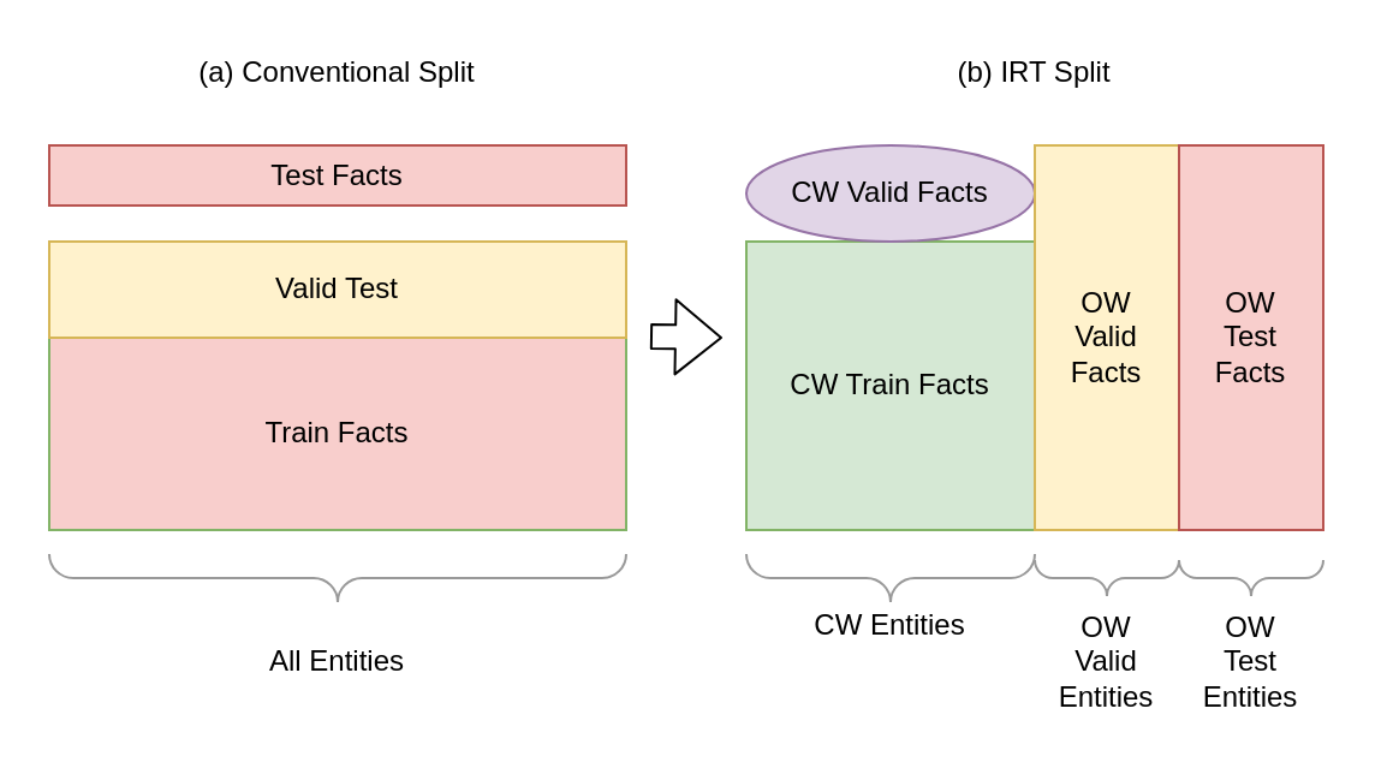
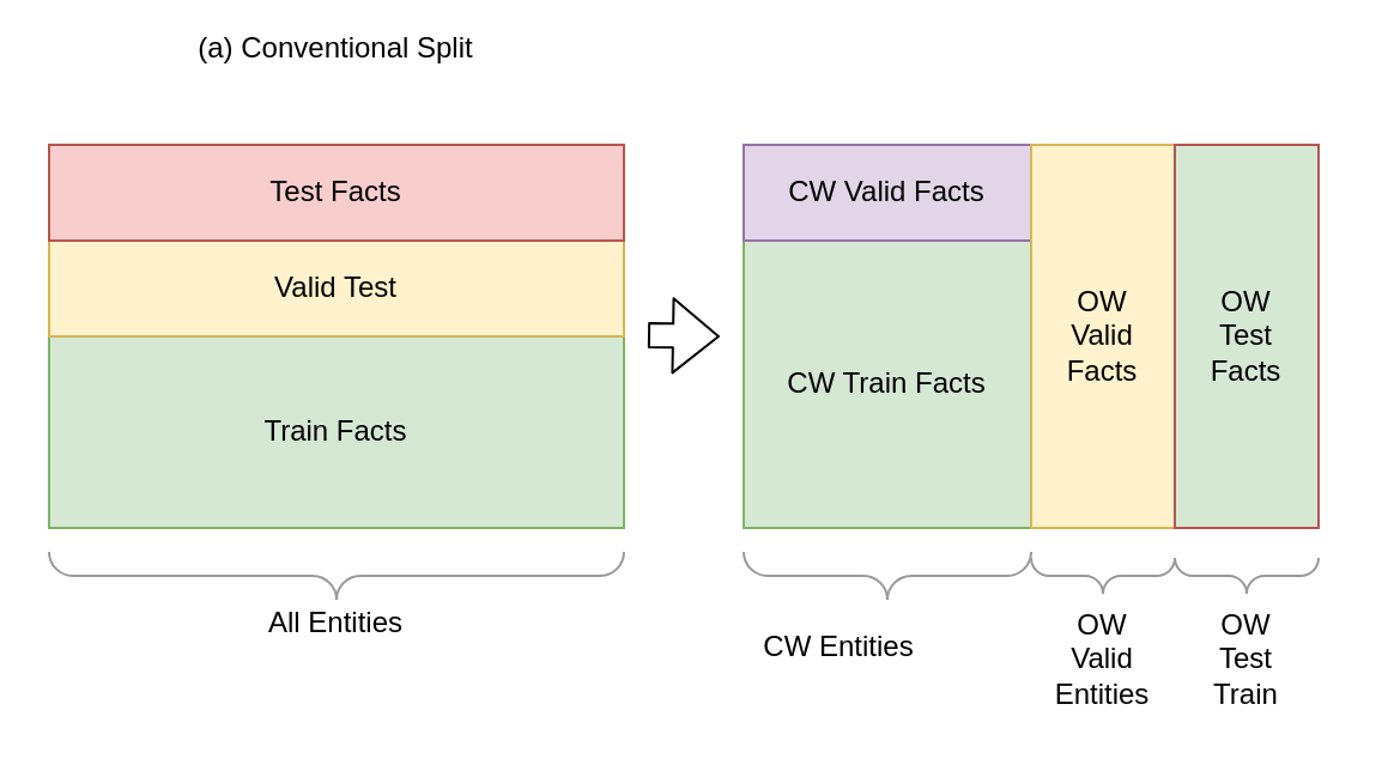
  <mxCell id="0" />
  <mxCell id="1" parent="0" />
  <mxCell id="2" value="CW Train Facts" style="rounded=0;whiteSpace=wrap;html=1;fillColor=#d5e8d4;strokeColor=#82b366;" parent="1" vertex="1"><mxGeometry x="310" y="100" width="120" height="120" as="geometry" /></mxCell>
- <mxCell id="3" value="Train Facts" style="rounded=0;whiteSpace=wrap;html=1;fillColor=#f8cecc;strokeColor=#82b366;" parent="1" vertex="1"><mxGeometry x="20" y="140" width="240" height="80" as="geometry" /></mxCell>
+ <mxCell id="3" value="Train Facts" style="rounded=0;whiteSpace=wrap;html=1;fillColor=#d5e8d4;strokeColor=#82b366;" parent="1" vertex="1"><mxGeometry x="20" y="140" width="240" height="80" as="geometry" /></mxCell>
  <mxCell id="4" value="Valid Test" style="rounded=0;whiteSpace=wrap;html=1;fillColor=#fff2cc;strokeColor=#d6b656;" parent="1" vertex="1"><mxGeometry x="20" y="100" width="240" height="40" as="geometry" /></mxCell>
  <mxCell id="5" value="" style="shape=flexArrow;endArrow=classic;html=1;" parent="1" edge="1"><mxGeometry width="50" height="50" relative="1" as="geometry"><mxPoint x="270" y="139.5" as="sourcePoint" /><mxPoint x="300" y="140" as="targetPoint" /></mxGeometry></mxCell>
  <mxCell id="6" value="" style="verticalLabelPosition=bottom;shadow=0;dashed=0;align=center;html=1;verticalAlign=top;strokeWidth=1;shape=mxgraph.mockup.markup.curlyBrace;strokeColor=#999999;rotation=-180;" parent="1" vertex="1"><mxGeometry x="20" y="230" width="240" height="20" as="geometry" /></mxCell>
- <mxCell id="7" value="All Entities" style="text;html=1;strokeColor=none;fillColor=none;align=center;verticalAlign=middle;whiteSpace=wrap;rounded=0;" parent="1" vertex="1"><mxGeometry x="100" y="265" width="80" height="20" as="geometry" /></mxCell>
+ <mxCell id="7" value="All Entities" style="text;html=1;strokeColor=none;fillColor=none;align=center;verticalAlign=middle;whiteSpace=wrap;rounded=0;" parent="1" vertex="1"><mxGeometry x="100" y="250" width="80" height="20" as="geometry" /></mxCell>
  <mxCell id="8" value="" style="verticalLabelPosition=bottom;shadow=0;dashed=0;align=center;html=1;verticalAlign=top;strokeWidth=1;shape=mxgraph.mockup.markup.curlyBrace;strokeColor=#999999;rotation=-180;" parent="1" vertex="1"><mxGeometry x="310" y="230" width="120" height="20" as="geometry" /></mxCell>
- <mxCell id="9" value="CW Entities" style="text;html=1;strokeColor=none;fillColor=none;align=center;verticalAlign=middle;whiteSpace=wrap;rounded=0;" parent="1" vertex="1"><mxGeometry x="330" y="250" width="80" height="20" as="geometry" /></mxCell>
+ <mxCell id="9" value="CW Entities" style="text;html=1;strokeColor=none;fillColor=none;align=center;verticalAlign=middle;whiteSpace=wrap;rounded=0;" parent="1" vertex="1"><mxGeometry x="310" y="260" width="80" height="20" as="geometry" /></mxCell>
  <mxCell id="10" value="" style="verticalLabelPosition=bottom;shadow=0;dashed=0;align=center;html=1;verticalAlign=top;strokeWidth=1;shape=mxgraph.mockup.markup.curlyBrace;strokeColor=#999999;rotation=-180;" parent="1" vertex="1"><mxGeometry x="430" y="230" width="60" height="20" as="geometry" /></mxCell>
  <mxCell id="11" value="OW&lt;br&gt;Valid&lt;br&gt;Entities" style="text;html=1;strokeColor=none;fillColor=none;align=center;verticalAlign=middle;whiteSpace=wrap;rounded=0;" parent="1" vertex="1"><mxGeometry x="420" y="250" width="80" height="50" as="geometry" /></mxCell>
  <mxCell id="12" value="" style="verticalLabelPosition=bottom;shadow=0;dashed=0;align=center;html=1;verticalAlign=top;strokeWidth=1;shape=mxgraph.mockup.markup.curlyBrace;strokeColor=#999999;rotation=-180;" parent="1" vertex="1"><mxGeometry x="490" y="230" width="60" height="20" as="geometry" /></mxCell>
- <mxCell id="13" value="OW&lt;br&gt;Test&lt;br&gt;Entities" style="text;html=1;strokeColor=none;fillColor=none;align=center;verticalAlign=middle;whiteSpace=wrap;rounded=0;" parent="1" vertex="1"><mxGeometry x="480" y="250" width="80" height="50" as="geometry" /></mxCell>
- <mxCell id="14" value="Test Facts" style="rounded=0;whiteSpace=wrap;html=1;fillColor=#f8cecc;strokeColor=#b85450;" parent="1" vertex="1"><mxGeometry x="20" y="60" width="240" height="25" as="geometry" /></mxCell>
- <mxCell id="15" value="CW Valid Facts" style="ellipse;whiteSpace=wrap;html=1;fillColor=#e1d5e7;strokeColor=#9673a6;" parent="1" vertex="1"><mxGeometry x="310" y="60" width="120" height="40" as="geometry" /></mxCell>
+ <mxCell id="13" value="OW&lt;br&gt;Test&lt;br&gt;Train" style="text;html=1;strokeColor=none;fillColor=none;align=center;verticalAlign=middle;whiteSpace=wrap;rounded=0;" parent="1" vertex="1"><mxGeometry x="480" y="250" width="80" height="50" as="geometry" /></mxCell>
+ <mxCell id="14" value="Test Facts" style="rounded=0;whiteSpace=wrap;html=1;fillColor=#f8cecc;strokeColor=#b85450;" parent="1" vertex="1"><mxGeometry x="20" y="60" width="240" height="40" as="geometry" /></mxCell>
+ <mxCell id="15" value="CW Valid Facts" style="rounded=0;whiteSpace=wrap;html=1;fillColor=#e1d5e7;strokeColor=#9673a6;" parent="1" vertex="1"><mxGeometry x="310" y="60" width="120" height="40" as="geometry" /></mxCell>
  <mxCell id="16" value="OW&lt;br&gt;Valid&lt;br&gt;Facts" style="rounded=0;whiteSpace=wrap;html=1;fillColor=#fff2cc;strokeColor=#d6b656;" parent="1" vertex="1"><mxGeometry x="430" y="60" width="60" height="160" as="geometry" /></mxCell>
- <mxCell id="17" value="OW&lt;br&gt;Test&lt;br&gt;Facts" style="rounded=0;whiteSpace=wrap;html=1;fillColor=#f8cecc;strokeColor=#b85450;" parent="1" vertex="1"><mxGeometry x="490" y="60" width="60" height="160" as="geometry" /></mxCell>
- <mxCell id="18" value="(a) Conventional Split" style="text;html=1;strokeColor=none;fillColor=none;align=center;verticalAlign=middle;whiteSpace=wrap;rounded=0;" vertex="1" parent="1"><mxGeometry x="60" y="20" width="160" height="20" as="geometry" /></mxCell>
- <mxCell id="19" value="(b) IRT Split" style="text;html=1;strokeColor=none;fillColor=none;align=center;verticalAlign=middle;whiteSpace=wrap;rounded=0;" vertex="1" parent="1"><mxGeometry x="350" y="20" width="160" height="20" as="geometry" /></mxCell>
+ <mxCell id="17" value="OW&lt;br&gt;Test&lt;br&gt;Facts" style="rounded=0;whiteSpace=wrap;html=1;fillColor=#d5e8d4;strokeColor=#b85450;" parent="1" vertex="1"><mxGeometry x="490" y="60" width="60" height="160" as="geometry" /></mxCell>
+ <mxCell id="18" value="(a) Conventional Split" style="text;html=1;strokeColor=none;fillColor=none;align=center;verticalAlign=middle;whiteSpace=wrap;rounded=0;" vertex="1" parent="1"><mxGeometry x="60" y="10" width="160" height="20" as="geometry" /></mxCell>
